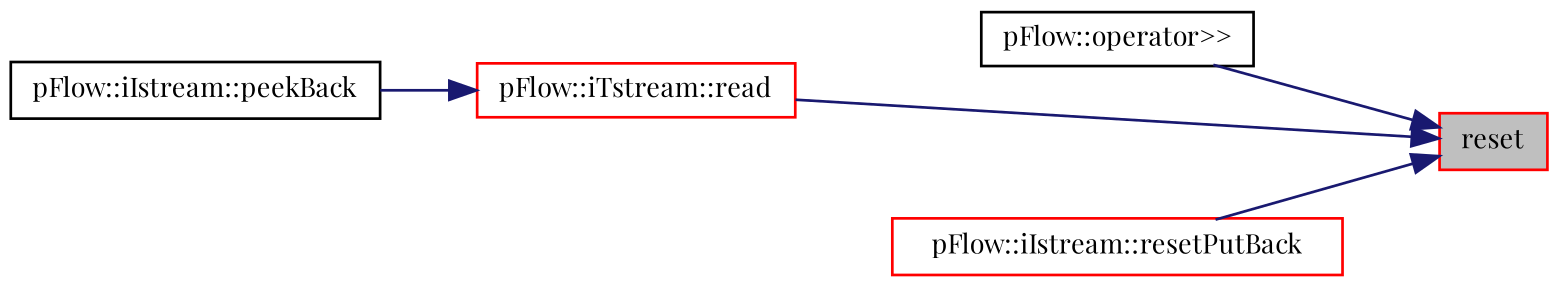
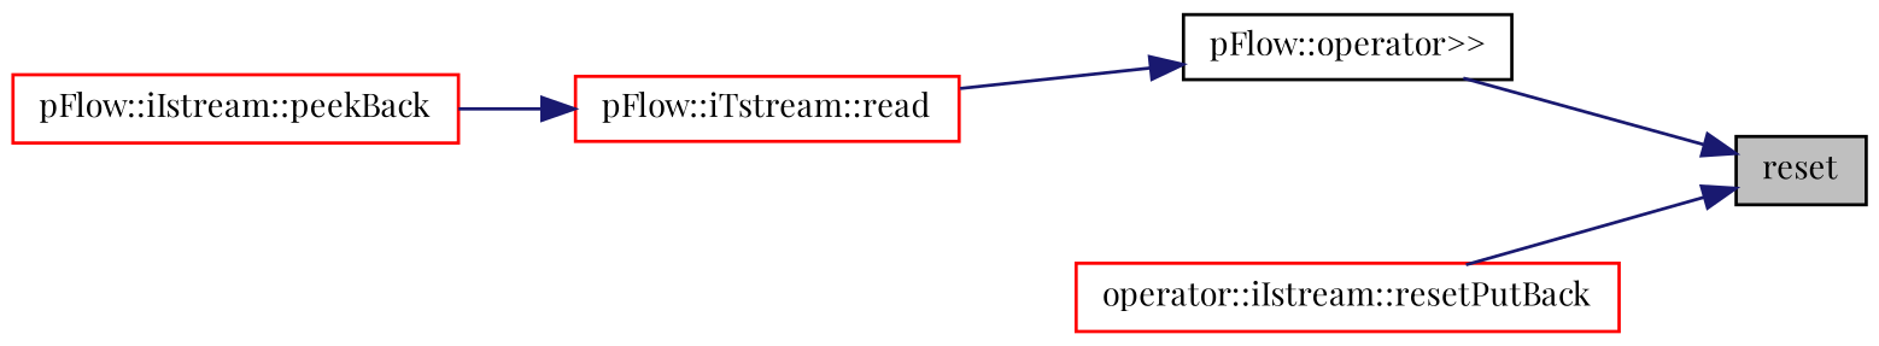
  digraph {
    fontname="Playfair Display"
    rankdir=RL
    node [color=black fillcolor=white fontname="Playfair Display" fontsize=10 shape=record style=filled]
    edge [color=midnightblue dir=back fontname="Playfair Display" fontsize=10 labelfontname=Helvetica labelfontsize=10 style=solid]
-   n1 [color=red fillcolor=grey75 fontcolor=black height=0.2 label=reset width=0.4]
+   n1 [fillcolor=grey75 fontcolor=black height=0.2 label=reset width=0.4]
    n2 [height=0.2 label="pFlow::operator\>\>" width=0.4]
    n3 [color=red height=0.2 label="pFlow::iTstream::read" width=0.4]
-   n4 [color=red height=0.2 label="pFlow::iIstream::resetPutBack" width=0.4]
-   n5 [height=0.2 label="pFlow::iIstream::peekBack" width=0.4]
+   n4 [color=red height=0.2 label="operator::iIstream::resetPutBack" width=0.4]
+   n5 [color=red height=0.2 label="pFlow::iIstream::peekBack" width=0.4]
    n1 -> n2
-   n1 -> n3
+   n2 -> n3
    n1 -> n4
    n3 -> n5
  }
